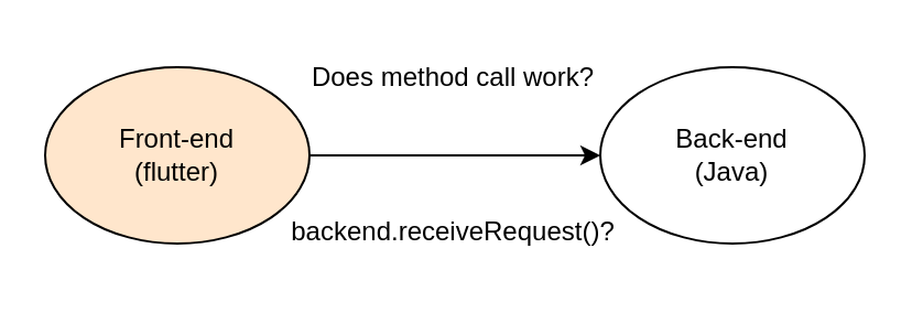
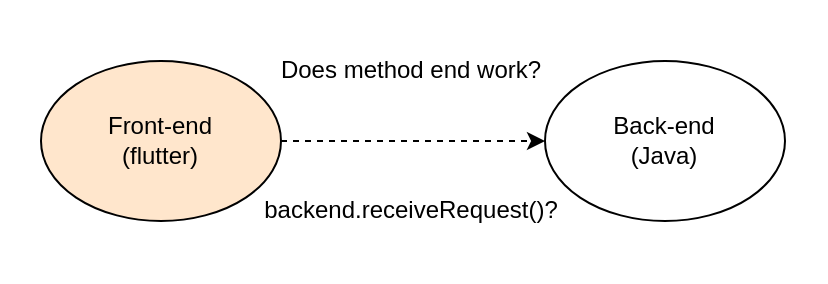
  <mxCell id="0" />
  <mxCell id="1" parent="0" />
- <mxCell id="2" value="" style="edgeStyle=orthogonalEdgeStyle;rounded=0;orthogonalLoop=1;jettySize=auto;html=1;" edge="1" parent="1" source="3" target="4"><mxGeometry relative="1" as="geometry" /></mxCell>
+ <mxCell id="2" value="" style="edgeStyle=orthogonalEdgeStyle;rounded=0;orthogonalLoop=1;jettySize=auto;html=1;dashed=1;" edge="1" parent="1" source="3" target="4"><mxGeometry relative="1" as="geometry" /></mxCell>
  <mxCell id="3" value="Front-end&lt;br&gt;(flutter)" style="ellipse;whiteSpace=wrap;html=1;fillColor=#ffe6cc;" vertex="1" parent="1"><mxGeometry x="20" y="30" width="120" height="80" as="geometry" /></mxCell>
  <mxCell id="4" value="Back-end&lt;br&gt;(Java)" style="ellipse;whiteSpace=wrap;html=1;" vertex="1" parent="1"><mxGeometry x="272" y="30" width="120" height="80" as="geometry" /></mxCell>
- <mxCell id="5" value="Does method call work?" style="text;html=1;align=center;verticalAlign=middle;resizable=0;points=[];autosize=1;strokeColor=none;fillColor=none;" vertex="1" parent="1"><mxGeometry x="130" y="20" width="150" height="30" as="geometry" /></mxCell>
+ <mxCell id="5" value="Does method end work?" style="text;html=1;align=center;verticalAlign=middle;resizable=0;points=[];autosize=1;strokeColor=none;fillColor=none;" vertex="1" parent="1"><mxGeometry x="130" y="20" width="150" height="30" as="geometry" /></mxCell>
  <mxCell id="6" value="backend.receiveRequest()?" style="text;html=1;align=center;verticalAlign=middle;resizable=0;points=[];autosize=1;strokeColor=none;fillColor=none;" vertex="1" parent="1"><mxGeometry x="120" y="90" width="170" height="30" as="geometry" /></mxCell>
